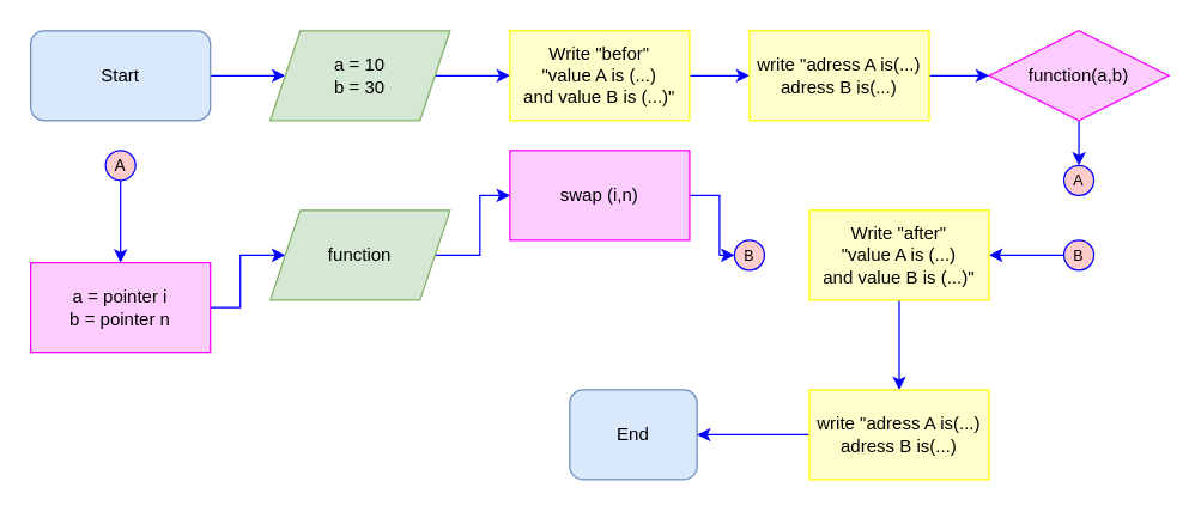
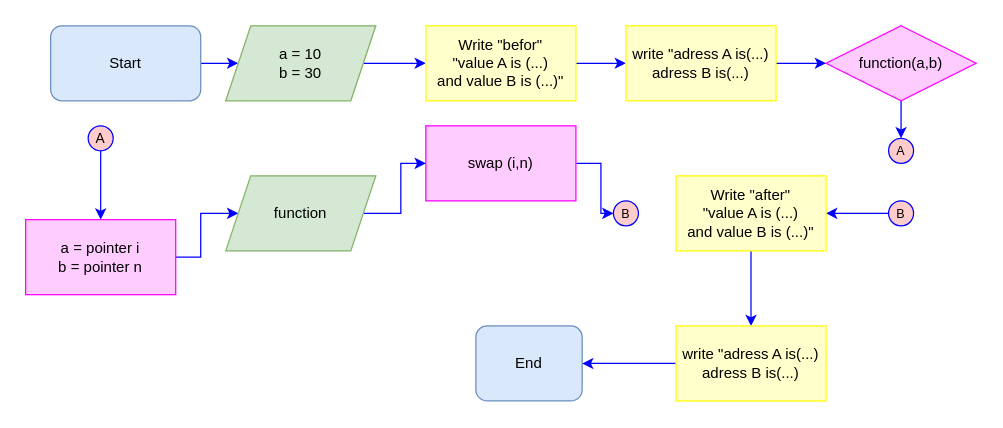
  <mxCell id="0" />
  <mxCell id="1" parent="0" />
  <mxCell id="2" style="edgeStyle=orthogonalEdgeStyle;shape=connector;rounded=0;orthogonalLoop=1;jettySize=auto;html=1;labelBackgroundColor=default;strokeColor=#0000FF;fontFamily=Helvetica;fontSize=10;fontColor=#0000FF;endArrow=classic;" parent="1" source="3" target="5" edge="1"><mxGeometry relative="1" as="geometry" /></mxCell>
- <mxCell id="3" value="Start" style="rounded=1;whiteSpace=wrap;html=1;fillColor=#dae8fc;strokeColor=#6c8ebf;" parent="1" vertex="1"><mxGeometry x="20" y="20" width="120" height="60" as="geometry" /></mxCell>
+ <mxCell id="3" value="Start" style="rounded=1;whiteSpace=wrap;html=1;fillColor=#dae8fc;strokeColor=#6c8ebf;" parent="1" vertex="1"><mxGeometry x="40" y="20" width="120" height="60" as="geometry" /></mxCell>
  <mxCell id="4" style="edgeStyle=orthogonalEdgeStyle;shape=connector;rounded=0;orthogonalLoop=1;jettySize=auto;html=1;labelBackgroundColor=default;strokeColor=#0000FF;fontFamily=Helvetica;fontSize=10;fontColor=#0000FF;endArrow=classic;" parent="1" source="5" target="12" edge="1"><mxGeometry relative="1" as="geometry" /></mxCell>
  <mxCell id="5" value="a = 10&lt;br&gt;b = 30" style="shape=parallelogram;perimeter=parallelogramPerimeter;whiteSpace=wrap;html=1;fixedSize=1;fillColor=#d5e8d4;strokeColor=#82b366;" parent="1" vertex="1"><mxGeometry x="180" y="20" width="120" height="60" as="geometry" /></mxCell>
  <mxCell id="6" style="edgeStyle=orthogonalEdgeStyle;shape=connector;rounded=0;orthogonalLoop=1;jettySize=auto;html=1;labelBackgroundColor=default;strokeColor=#0000FF;fontFamily=Helvetica;fontSize=10;fontColor=#0000FF;endArrow=classic;" edge="1" parent="1" source="7" target="9"><mxGeometry relative="1" as="geometry" /></mxCell>
  <mxCell id="7" value="A" style="ellipse;whiteSpace=wrap;html=1;aspect=fixed;fillColor=#FFCCCC;strokeColor=#0000FF;labelBackgroundColor=none;endArrow=classic;fontSize=11;rounded=0;" parent="1" vertex="1"><mxGeometry x="70" y="100" width="20" height="20" as="geometry" /></mxCell>
  <mxCell id="8" style="edgeStyle=orthogonalEdgeStyle;shape=connector;rounded=0;orthogonalLoop=1;jettySize=auto;html=1;labelBackgroundColor=default;strokeColor=#0000FF;fontFamily=Helvetica;fontSize=10;fontColor=#0000FF;endArrow=classic;" edge="1" parent="1" source="9" target="26"><mxGeometry relative="1" as="geometry" /></mxCell>
  <mxCell id="9" value="a = pointer i&lt;br&gt;b = pointer n" style="rounded=0;whiteSpace=wrap;html=1;fillColor=#FFCCFF;strokeColor=#FF00FF;" parent="1" vertex="1"><mxGeometry x="20" y="175" width="120" height="60" as="geometry" /></mxCell>
  <mxCell id="10" value="&lt;font style=&quot;font-size: 10px;&quot;&gt;B&lt;/font&gt;" style="ellipse;whiteSpace=wrap;html=1;aspect=fixed;fillColor=#FFCCCC;strokeColor=#0000FF;labelBackgroundColor=none;endArrow=classic;fontSize=11;rounded=0;" parent="1" vertex="1"><mxGeometry x="490" y="160" width="20" height="20" as="geometry" /></mxCell>
  <mxCell id="11" value="" style="edgeStyle=orthogonalEdgeStyle;shape=connector;rounded=0;orthogonalLoop=1;jettySize=auto;html=1;labelBackgroundColor=default;strokeColor=#0000FF;fontFamily=Helvetica;fontSize=10;fontColor=#0000FF;endArrow=classic;" edge="1" parent="1" source="12" target="22"><mxGeometry relative="1" as="geometry" /></mxCell>
  <mxCell id="12" value="Write &quot;befor&quot;&lt;br&gt;&quot;value A is (...)&lt;br&gt;and value B is&amp;nbsp;(...)&quot;" style="rounded=0;whiteSpace=wrap;html=1;fillColor=#FFFFCC;strokeColor=#FFFF00;" parent="1" vertex="1"><mxGeometry x="340" y="20" width="120" height="60" as="geometry" /></mxCell>
  <mxCell id="13" value="End" style="rounded=1;whiteSpace=wrap;html=1;fillColor=#dae8fc;strokeColor=#6c8ebf;" parent="1" vertex="1"><mxGeometry x="380" y="260" width="85" height="60" as="geometry" /></mxCell>
  <mxCell id="14" style="edgeStyle=orthogonalEdgeStyle;shape=connector;rounded=0;orthogonalLoop=1;jettySize=auto;html=1;labelBackgroundColor=default;strokeColor=#0000FF;fontFamily=Helvetica;fontSize=10;fontColor=#0000FF;endArrow=classic;" edge="1" parent="1" source="15" target="16"><mxGeometry relative="1" as="geometry" /></mxCell>
  <mxCell id="15" value="function(a,b)" style="rhombus;whiteSpace=wrap;html=1;fillColor=#FFCCFF;strokeColor=#FF00FF;" parent="1" vertex="1"><mxGeometry x="660" y="20" width="120" height="60" as="geometry" /></mxCell>
  <mxCell id="16" value="&lt;font style=&quot;font-size: 10px;&quot;&gt;A&lt;/font&gt;" style="ellipse;whiteSpace=wrap;html=1;aspect=fixed;fillColor=#FFCCCC;strokeColor=#0000FF;labelBackgroundColor=none;endArrow=classic;fontSize=11;rounded=0;" parent="1" vertex="1"><mxGeometry x="710" y="110" width="20" height="20" as="geometry" /></mxCell>
  <mxCell id="17" style="edgeStyle=orthogonalEdgeStyle;shape=connector;rounded=0;orthogonalLoop=1;jettySize=auto;html=1;labelBackgroundColor=default;strokeColor=#0000FF;fontFamily=Helvetica;fontSize=10;fontColor=#0000FF;endArrow=classic;" parent="1" source="18" target="20" edge="1"><mxGeometry relative="1" as="geometry" /></mxCell>
  <mxCell id="18" value="&lt;font style=&quot;font-size: 10px;&quot;&gt;B&lt;/font&gt;" style="ellipse;whiteSpace=wrap;html=1;aspect=fixed;fillColor=#FFCCCC;strokeColor=#0000FF;labelBackgroundColor=none;endArrow=classic;fontSize=11;rounded=0;" parent="1" vertex="1"><mxGeometry x="710" y="160" width="20" height="20" as="geometry" /></mxCell>
  <mxCell id="19" style="edgeStyle=orthogonalEdgeStyle;shape=connector;rounded=0;orthogonalLoop=1;jettySize=auto;html=1;labelBackgroundColor=default;strokeColor=#0000FF;fontFamily=Helvetica;fontSize=10;fontColor=#0000FF;endArrow=classic;" edge="1" parent="1" source="20" target="28"><mxGeometry relative="1" as="geometry" /></mxCell>
  <mxCell id="20" value="Write &quot;after&quot;&lt;br&gt;&quot;value A is (...)&lt;br&gt;and value B is&amp;nbsp;(...)&quot;" style="rounded=0;whiteSpace=wrap;html=1;fillColor=#FFFFCC;strokeColor=#FFFF00;" parent="1" vertex="1"><mxGeometry x="540" y="140" width="120" height="60" as="geometry" /></mxCell>
  <mxCell id="21" style="edgeStyle=orthogonalEdgeStyle;shape=connector;rounded=0;orthogonalLoop=1;jettySize=auto;html=1;labelBackgroundColor=default;strokeColor=#0000FF;fontFamily=Helvetica;fontSize=10;fontColor=#0000FF;endArrow=classic;" edge="1" parent="1" source="22" target="15"><mxGeometry relative="1" as="geometry" /></mxCell>
  <mxCell id="22" value="write &quot;adress A is(...)&lt;br&gt;adress B is(...)" style="rounded=0;whiteSpace=wrap;html=1;fillColor=#FFFFCC;strokeColor=#FFFF00;" vertex="1" parent="1"><mxGeometry x="500" y="20" width="120" height="60" as="geometry" /></mxCell>
  <mxCell id="23" style="edgeStyle=orthogonalEdgeStyle;shape=connector;rounded=0;orthogonalLoop=1;jettySize=auto;html=1;labelBackgroundColor=default;strokeColor=#0000FF;fontFamily=Helvetica;fontSize=10;fontColor=#0000FF;endArrow=classic;" edge="1" parent="1" source="24" target="10"><mxGeometry relative="1" as="geometry" /></mxCell>
  <mxCell id="24" value="swap (i,n)" style="rounded=0;whiteSpace=wrap;html=1;fillColor=#FFCCFF;strokeColor=#FF00FF;" vertex="1" parent="1"><mxGeometry x="340" y="100" width="120" height="60" as="geometry" /></mxCell>
  <mxCell id="25" style="edgeStyle=orthogonalEdgeStyle;shape=connector;rounded=0;orthogonalLoop=1;jettySize=auto;html=1;labelBackgroundColor=default;strokeColor=#0000FF;fontFamily=Helvetica;fontSize=10;fontColor=#0000FF;endArrow=classic;" edge="1" parent="1" source="26" target="24"><mxGeometry relative="1" as="geometry" /></mxCell>
  <mxCell id="26" value="function" style="shape=parallelogram;perimeter=parallelogramPerimeter;whiteSpace=wrap;html=1;fixedSize=1;fillColor=#d5e8d4;strokeColor=#82b366;" vertex="1" parent="1"><mxGeometry x="180" y="140" width="120" height="60" as="geometry" /></mxCell>
  <mxCell id="27" style="edgeStyle=orthogonalEdgeStyle;shape=connector;rounded=0;orthogonalLoop=1;jettySize=auto;html=1;labelBackgroundColor=default;strokeColor=#0000FF;fontFamily=Helvetica;fontSize=10;fontColor=#0000FF;endArrow=classic;" edge="1" parent="1" source="28" target="13"><mxGeometry relative="1" as="geometry" /></mxCell>
  <mxCell id="28" value="write &quot;adress A is(...)&lt;br&gt;adress B is(...)" style="rounded=0;whiteSpace=wrap;html=1;fillColor=#FFFFCC;strokeColor=#FFFF00;" vertex="1" parent="1"><mxGeometry x="540" y="260" width="120" height="60" as="geometry" /></mxCell>
